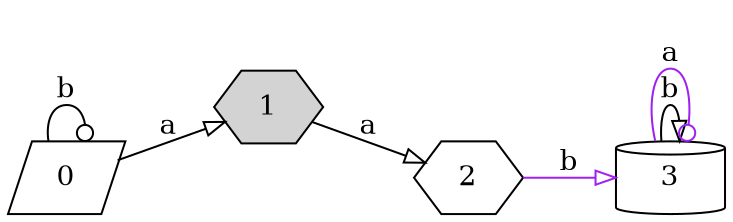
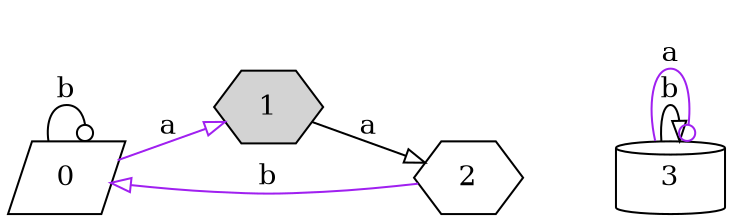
  digraph {
    rankdir=LR
    node [fillcolor=white shape=hexagon style=filled]
    edge [arrowhead=onormal color=black]
    n1 [label=0 shape=parallelogram]
    n2 [fillcolor=lightgrey label=1]
    n3 [label=2]
    n4 [label=3 shape=cylinder]
    n1 -> n1 [arrowhead=odot label=b]
-   n1 -> n2 [label=a]
+   n1 -> n2 [color=purple label=a]
    n2 -> n3 [label=a]
-   n3 -> n4 [color=purple label=b]
+   n3 -> n1 [color=purple label=b]
    n4 -> n4 [label=b]
    n4 -> n4 [arrowhead=odot color=purple label=a]
  }
